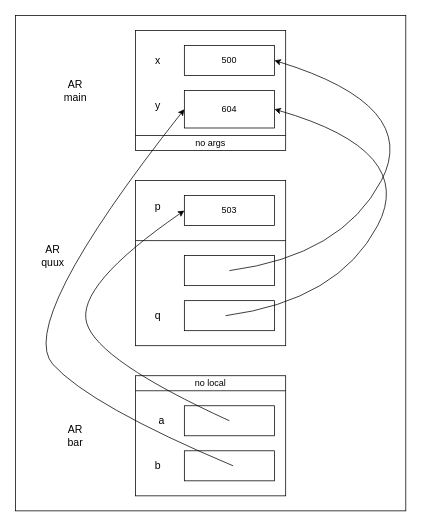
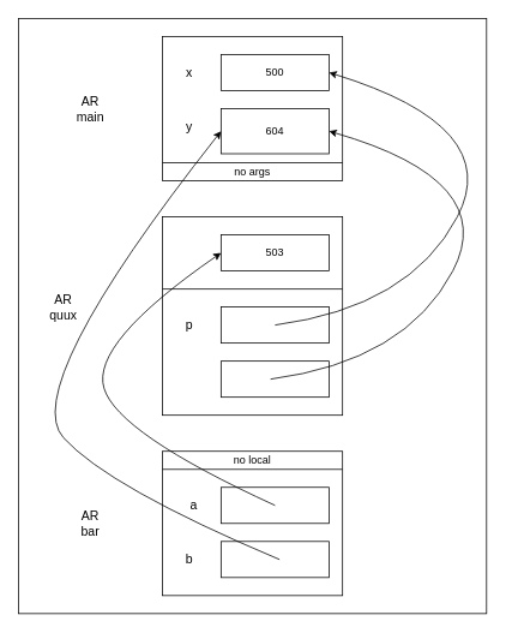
  <mxCell id="0" />
  <mxCell id="1" parent="0" />
  <mxCell id="2" value="" style="rounded=0;whiteSpace=wrap;html=1;" vertex="1" parent="1"><mxGeometry x="20" y="20" width="520" height="660" as="geometry" /></mxCell>
  <mxCell id="3" value="" style="rounded=0;whiteSpace=wrap;html=1;" parent="1" vertex="1"><mxGeometry x="180" y="40" width="200" height="160" as="geometry" /></mxCell>
  <mxCell id="4" value="" style="rounded=0;whiteSpace=wrap;html=1;" parent="1" vertex="1"><mxGeometry x="180" y="240" width="200" height="220" as="geometry" /></mxCell>
  <mxCell id="5" value="500" style="rounded=0;whiteSpace=wrap;html=1;" parent="1" vertex="1"><mxGeometry x="245" y="60" width="120" height="40" as="geometry" /></mxCell>
  <mxCell id="6" value="604" style="rounded=0;whiteSpace=wrap;html=1;" parent="1" vertex="1"><mxGeometry x="245" y="120" width="120" height="50" as="geometry" /></mxCell>
  <mxCell id="7" value="503" style="rounded=0;whiteSpace=wrap;html=1;" parent="1" vertex="1"><mxGeometry x="245" y="260" width="120" height="40" as="geometry" /></mxCell>
  <mxCell id="8" value="" style="endArrow=none;html=1;" parent="1" edge="1"><mxGeometry width="50" height="50" relative="1" as="geometry"><mxPoint x="180" y="180" as="sourcePoint" /><mxPoint x="380" y="180" as="targetPoint" /></mxGeometry></mxCell>
  <mxCell id="9" value="" style="endArrow=none;html=1;" parent="1" edge="1"><mxGeometry width="50" height="50" relative="1" as="geometry"><mxPoint x="180" y="320" as="sourcePoint" /><mxPoint x="380" y="320" as="targetPoint" /></mxGeometry></mxCell>
  <mxCell id="10" value="x" style="text;html=1;strokeColor=none;fillColor=none;align=center;verticalAlign=middle;whiteSpace=wrap;rounded=0;fontSize=14;" parent="1" vertex="1"><mxGeometry x="190" y="70" width="40" height="20" as="geometry" /></mxCell>
  <mxCell id="11" value="y" style="text;html=1;strokeColor=none;fillColor=none;align=center;verticalAlign=middle;whiteSpace=wrap;rounded=0;fontSize=14;" parent="1" vertex="1"><mxGeometry x="190" y="130" width="40" height="20" as="geometry" /></mxCell>
  <mxCell id="12" value="no args" style="text;html=1;strokeColor=none;fillColor=none;align=center;verticalAlign=middle;whiteSpace=wrap;rounded=0;" parent="1" vertex="1"><mxGeometry x="235" y="180" width="90" height="20" as="geometry" /></mxCell>
  <mxCell id="13" value="AR&lt;br style=&quot;font-size: 14px&quot;&gt;main" style="text;html=1;strokeColor=none;fillColor=none;align=center;verticalAlign=middle;whiteSpace=wrap;rounded=0;fontSize=14;" parent="1" vertex="1"><mxGeometry x="60" y="100" width="80" height="40" as="geometry" /></mxCell>
  <mxCell id="14" value="AR&lt;br style=&quot;font-size: 14px;&quot;&gt;quux" style="text;html=1;strokeColor=none;fillColor=none;align=center;verticalAlign=middle;whiteSpace=wrap;rounded=0;fontSize=14;" parent="1" vertex="1"><mxGeometry x="30" y="320" width="80" height="40" as="geometry" /></mxCell>
  <mxCell id="15" value="AR&lt;br style=&quot;font-size: 14px;&quot;&gt;bar" style="text;html=1;strokeColor=none;fillColor=none;align=center;verticalAlign=middle;whiteSpace=wrap;rounded=0;fontSize=14;" parent="1" vertex="1"><mxGeometry x="60" y="560" width="80" height="40" as="geometry" /></mxCell>
  <mxCell id="16" value="" style="rounded=0;whiteSpace=wrap;html=1;" parent="1" vertex="1"><mxGeometry x="245" y="340" width="120" height="40" as="geometry" /></mxCell>
  <mxCell id="17" value="" style="rounded=0;whiteSpace=wrap;html=1;" parent="1" vertex="1"><mxGeometry x="245" y="400" width="120" height="40" as="geometry" /></mxCell>
- <mxCell id="18" value="p" style="text;html=1;strokeColor=none;fillColor=none;align=center;verticalAlign=middle;whiteSpace=wrap;rounded=0;fontSize=14;" parent="1" vertex="1"><mxGeometry x="190" y="265" width="40" height="20" as="geometry" /></mxCell>
- <mxCell id="19" value="q" style="text;html=1;strokeColor=none;fillColor=none;align=center;verticalAlign=middle;whiteSpace=wrap;rounded=0;fontSize=14;" parent="1" vertex="1"><mxGeometry x="190" y="410" width="40" height="20" as="geometry" /></mxCell>
+ <mxCell id="18" value="p" style="text;html=1;strokeColor=none;fillColor=none;align=center;verticalAlign=middle;whiteSpace=wrap;rounded=0;fontSize=14;" parent="1" vertex="1"><mxGeometry x="190" y="350" width="40" height="20" as="geometry" /></mxCell>
  <mxCell id="20" value="" style="rounded=0;whiteSpace=wrap;html=1;" parent="1" vertex="1"><mxGeometry x="180" y="500" width="200" height="160" as="geometry" /></mxCell>
  <mxCell id="21" value="" style="rounded=0;whiteSpace=wrap;html=1;" parent="1" vertex="1"><mxGeometry x="245" y="540" width="120" height="40" as="geometry" /></mxCell>
  <mxCell id="22" value="" style="rounded=0;whiteSpace=wrap;html=1;" parent="1" vertex="1"><mxGeometry x="245" y="600" width="120" height="40" as="geometry" /></mxCell>
  <mxCell id="23" value="" style="endArrow=none;html=1;" parent="1" edge="1"><mxGeometry width="50" height="50" relative="1" as="geometry"><mxPoint x="180" y="520" as="sourcePoint" /><mxPoint x="380" y="520" as="targetPoint" /></mxGeometry></mxCell>
  <mxCell id="24" value="a" style="text;html=1;strokeColor=none;fillColor=none;align=center;verticalAlign=middle;whiteSpace=wrap;rounded=0;fontSize=14;" parent="1" vertex="1"><mxGeometry x="195" y="550" width="40" height="20" as="geometry" /></mxCell>
  <mxCell id="25" value="b" style="text;html=1;strokeColor=none;fillColor=none;align=center;verticalAlign=middle;whiteSpace=wrap;rounded=0;fontSize=14;" parent="1" vertex="1"><mxGeometry x="190" y="610" width="40" height="20" as="geometry" /></mxCell>
  <mxCell id="26" value="no local" style="text;html=1;strokeColor=none;fillColor=none;align=center;verticalAlign=middle;whiteSpace=wrap;rounded=0;" parent="1" vertex="1"><mxGeometry x="235" y="500" width="90" height="20" as="geometry" /></mxCell>
  <mxCell id="27" value="" style="curved=1;endArrow=classic;html=1;fontSize=14;entryX=1;entryY=0.5;entryDx=0;entryDy=0;" parent="1" target="5" edge="1"><mxGeometry width="50" height="50" relative="1" as="geometry"><mxPoint x="305" y="360" as="sourcePoint" /><mxPoint x="535" y="60" as="targetPoint" /><Array as="points"><mxPoint x="455" y="340" /><mxPoint x="560" y="140" /></Array></mxGeometry></mxCell>
  <mxCell id="28" value="" style="curved=1;endArrow=classic;html=1;fontSize=14;entryX=1;entryY=0.5;entryDx=0;entryDy=0;" parent="1" target="6" edge="1"><mxGeometry width="50" height="50" relative="1" as="geometry"><mxPoint x="300" y="420" as="sourcePoint" /><mxPoint x="430" y="160" as="targetPoint" /><Array as="points"><mxPoint x="450" y="400" /><mxPoint x="555" y="200" /></Array></mxGeometry></mxCell>
  <mxCell id="29" value="" style="curved=1;endArrow=classic;html=1;fontSize=14;entryX=0;entryY=0.5;entryDx=0;entryDy=0;" parent="1" target="7" edge="1"><mxGeometry width="50" height="50" relative="1" as="geometry"><mxPoint x="305" y="560" as="sourcePoint" /><mxPoint x="365" y="280" as="targetPoint" /><Array as="points"><mxPoint x="130" y="480" /><mxPoint x="100" y="380" /></Array></mxGeometry></mxCell>
  <mxCell id="30" value="" style="curved=1;endArrow=classic;html=1;fontSize=14;entryX=0;entryY=0.5;entryDx=0;entryDy=0;" parent="1" target="6" edge="1"><mxGeometry width="50" height="50" relative="1" as="geometry"><mxPoint x="310" y="620" as="sourcePoint" /><mxPoint x="365" y="340" as="targetPoint" /><Array as="points"><mxPoint x="120" y="540" /><mxPoint x="20" y="430" /></Array></mxGeometry></mxCell>
